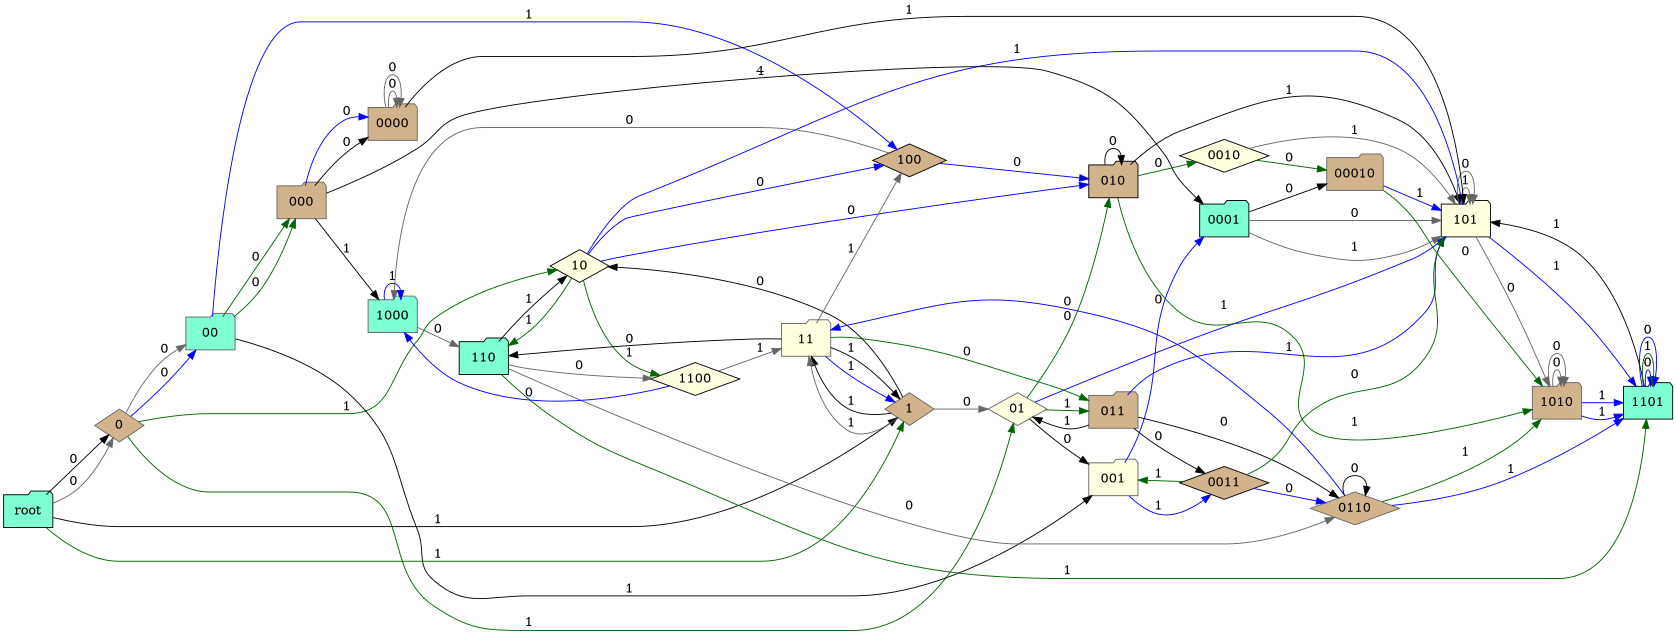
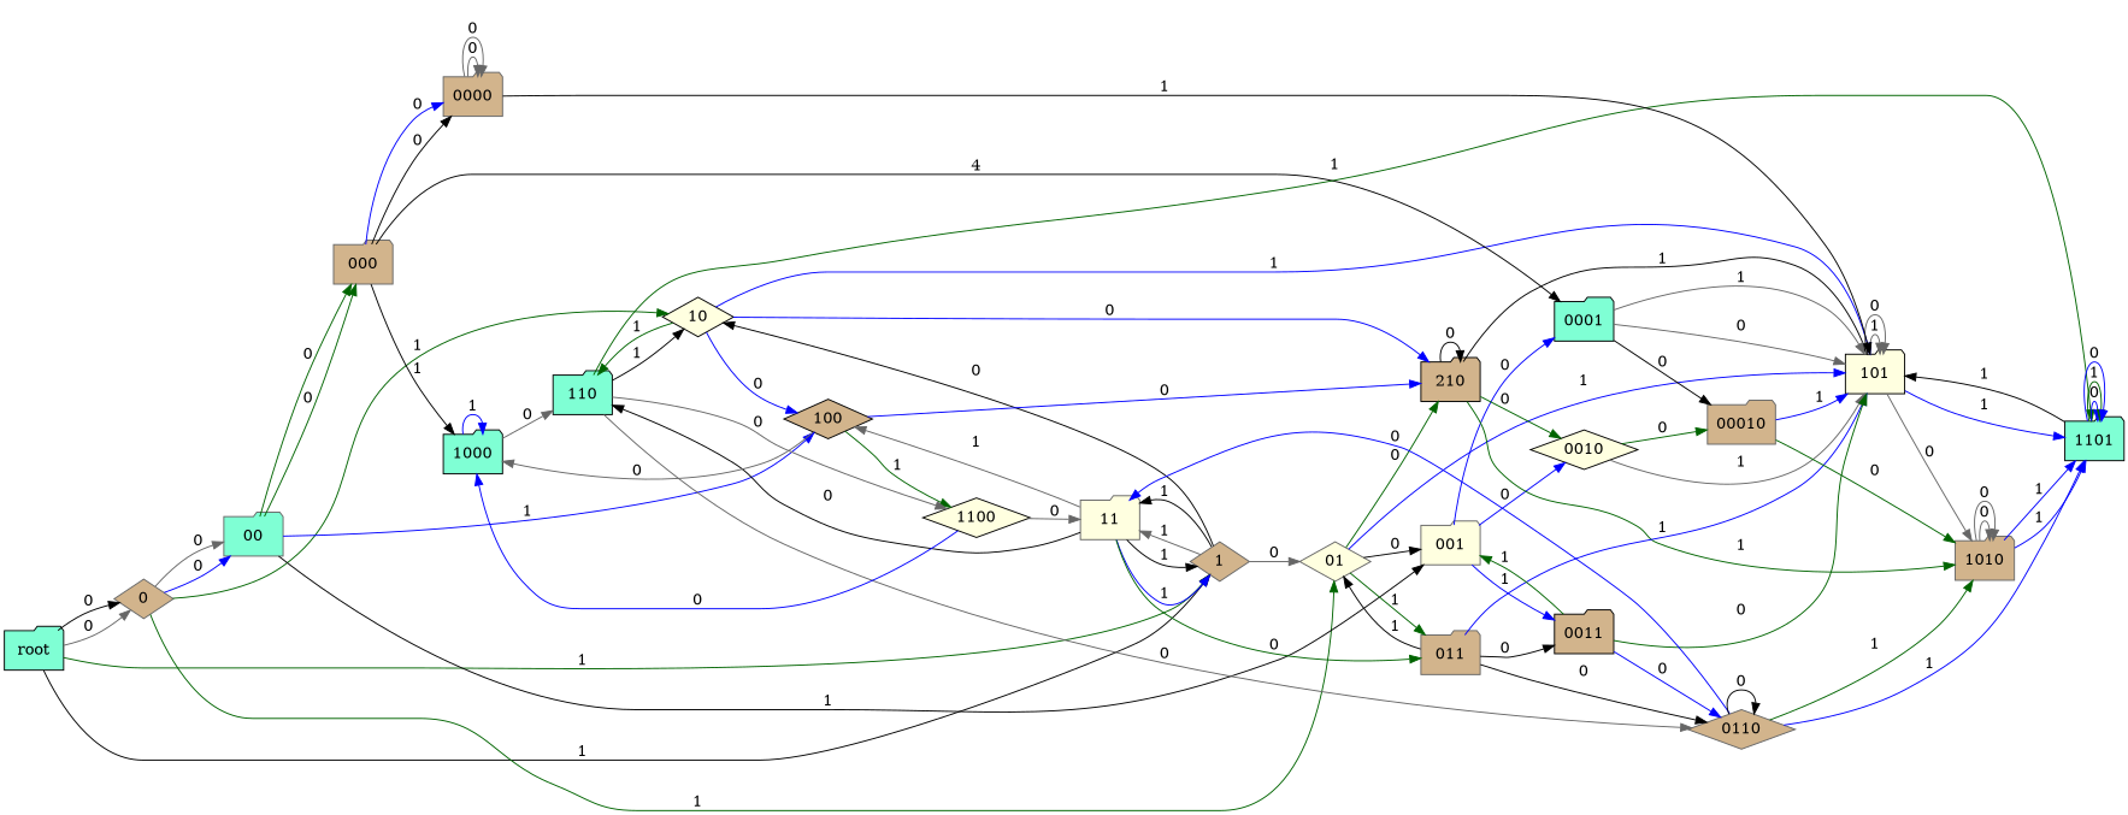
  digraph {
    rankdir=LR
    node [color=black fillcolor=tan shape=folder style=filled]
    edge [color=blue]
    root [fillcolor=aquamarine]
    0 [color=gray40 shape=diamond]
    1 [color=gray40 shape=diamond]
    00 [color=gray40 fillcolor=aquamarine]
    01 [color=gray40 fillcolor=lightyellow shape=diamond]
    10 [fillcolor=lightyellow shape=diamond]
    11 [color=gray40 fillcolor=lightyellow]
    000 [color=gray40]
    001 [color=gray40 fillcolor=lightyellow]
    100 [shape=diamond]
-   010
+   010 [label=210]
    011 [color=gray40]
    101 [fillcolor=lightyellow]
    110 [fillcolor=aquamarine]
    0000 [color=gray40]
    0001 [fillcolor=aquamarine]
-   1000 [color=gray40 fillcolor=aquamarine]
+   1000 [fillcolor=aquamarine]
    0010 [fillcolor=lightyellow shape=diamond]
-   0011 [shape=diamond]
+   0011
    1100 [fillcolor=lightyellow shape=diamond]
    1010 [color=gray40]
    0110 [color=gray40 shape=diamond]
    1101 [fillcolor=aquamarine]
    00010 [color=gray40]
    root -> 0 [color=black label=0]
    root -> 0 [color=gray40 label=0]
    root -> 1 [color=darkgreen label=1]
    root -> 1 [color=black label=1]
    0 -> 00 [color=gray40 label=0]
    0 -> 00 [label=0]
    0 -> 01 [color=darkgreen label=1]
    0 -> 10 [color=darkgreen label=1]
    1 -> 01 [color=gray40 label=0]
    1 -> 10 [color=black label=0]
    1 -> 11 [color=black label=1]
    1 -> 11 [color=gray40 label=1]
    00 -> 000 [color=darkgreen label=0]
    00 -> 000 [color=darkgreen label=0]
    00 -> 001 [color=black label=1]
    00 -> 100 [label=1]
    01 -> 001 [color=black label=0]
    01 -> 010 [color=darkgreen label=0]
    01 -> 011 [color=darkgreen label=1]
    01 -> 101 [label=1]
    10 -> 100 [label=0]
    10 -> 010 [label=0]
    10 -> 101 [label=1]
    10 -> 110 [color=darkgreen label=1]
    11 -> 1 [label=1]
    11 -> 1 [color=black label=1]
    11 -> 100 [color=gray40 label=1]
    11 -> 011 [color=darkgreen label=0]
    11 -> 110 [color=black label=0]
    000 -> 0000 [label=0]
    000 -> 0000 [color=black label=0]
    000 -> 0001 [color=black label=4]
    000 -> 1000 [color=black label=1]
    001 -> 0001 [label=0]
+   001 -> 0010 [label=0]
    001 -> 0011 [label=1]
    100 -> 010 [label=0]
    100 -> 1000 [color=gray40 label=0]
-   10 -> 1100 [color=darkgreen label=1]
+   100 -> 1100 [color=darkgreen label=1]
    010 -> 010 [color=black label=0]
    010 -> 101 [color=black label=1]
    010 -> 0010 [color=darkgreen label=0]
    010 -> 1010 [color=darkgreen label=1]
    011 -> 01 [color=black label=1]
    011 -> 101 [label=1]
    011 -> 0011 [color=black label=0]
    011 -> 0110 [color=black label=0]
    101 -> 101 [color=gray40 label=1]
    101 -> 101 [color=gray40 label=0]
    101 -> 1010 [color=gray40 label=0]
    101 -> 1101 [label=1]
    110 -> 10 [color=black label=1]
    110 -> 1100 [color=gray40 label=0]
    110 -> 0110 [color=gray40 label=0]
    110 -> 1101 [color=darkgreen label=1]
    0000 -> 101 [color=black label=1]
    0000 -> 0000 [color=gray40 label=0]
    0000 -> 0000 [color=gray40 label=0]
    0001 -> 101 [color=gray40 label=1]
    0001 -> 101 [color=gray40 label=0]
    0001 -> 00010 [color=black label=0]
    1000 -> 110 [color=gray40 label=0]
    1000 -> 1000 [label=1]
    0010 -> 101 [color=gray40 label=1]
    0010 -> 00010 [color=darkgreen label=0]
    0011 -> 001 [color=darkgreen label=1]
    0011 -> 101 [color=darkgreen label=0]
    0011 -> 0110 [label=0]
-   1100 -> 11 [color=gray40 label=1]
+   1100 -> 11 [color=gray40 label=0]
    1100 -> 1000 [label=0]
    1010 -> 1010 [color=gray40 label=0]
    1010 -> 1010 [color=gray40 label=0]
    1010 -> 1101 [label=1]
    1010 -> 1101 [label=1]
    0110 -> 11 [label=0]
    0110 -> 1010 [color=darkgreen label=1]
    0110 -> 0110 [color=black label=0]
    0110 -> 1101 [label=1]
    1101 -> 101 [color=black label=1]
    1101 -> 1101 [label=0]
    1101 -> 1101 [color=darkgreen label=1]
    1101 -> 1101 [label=0]
    00010 -> 101 [label=1]
    00010 -> 1010 [color=darkgreen label=0]
  }
